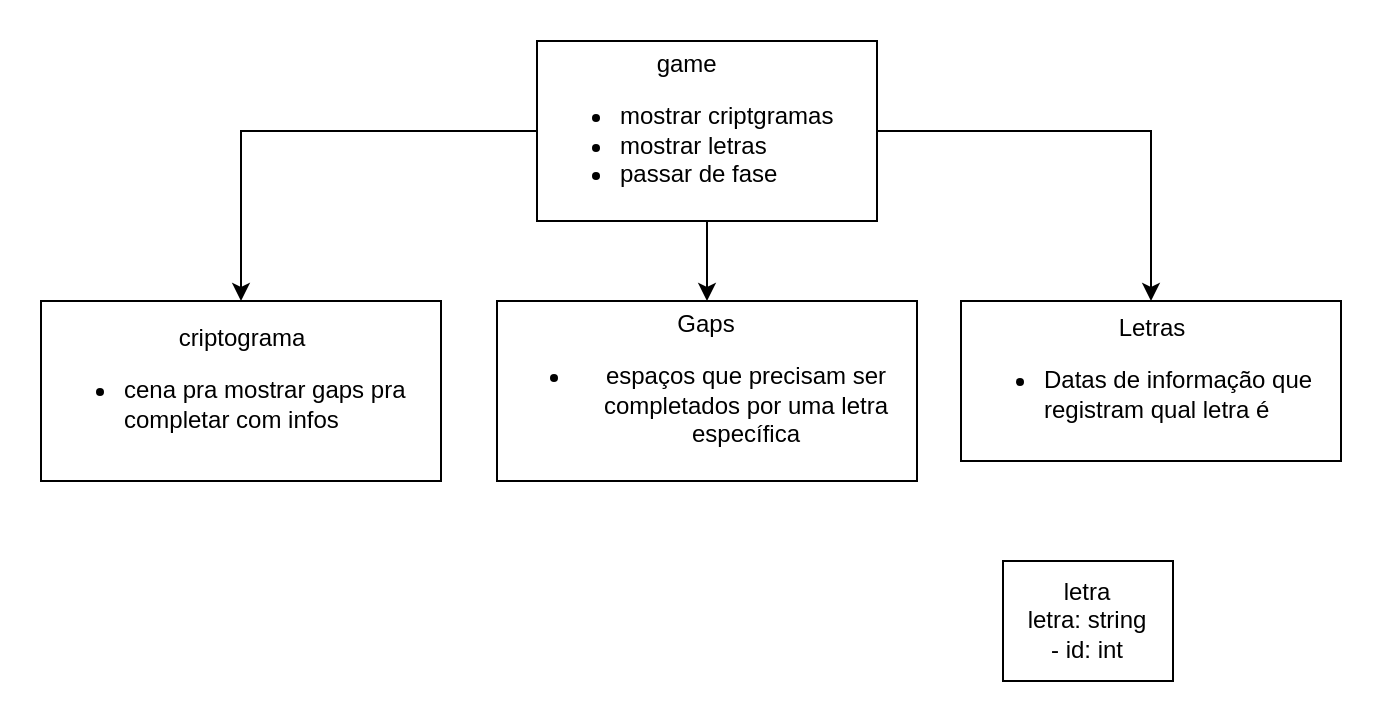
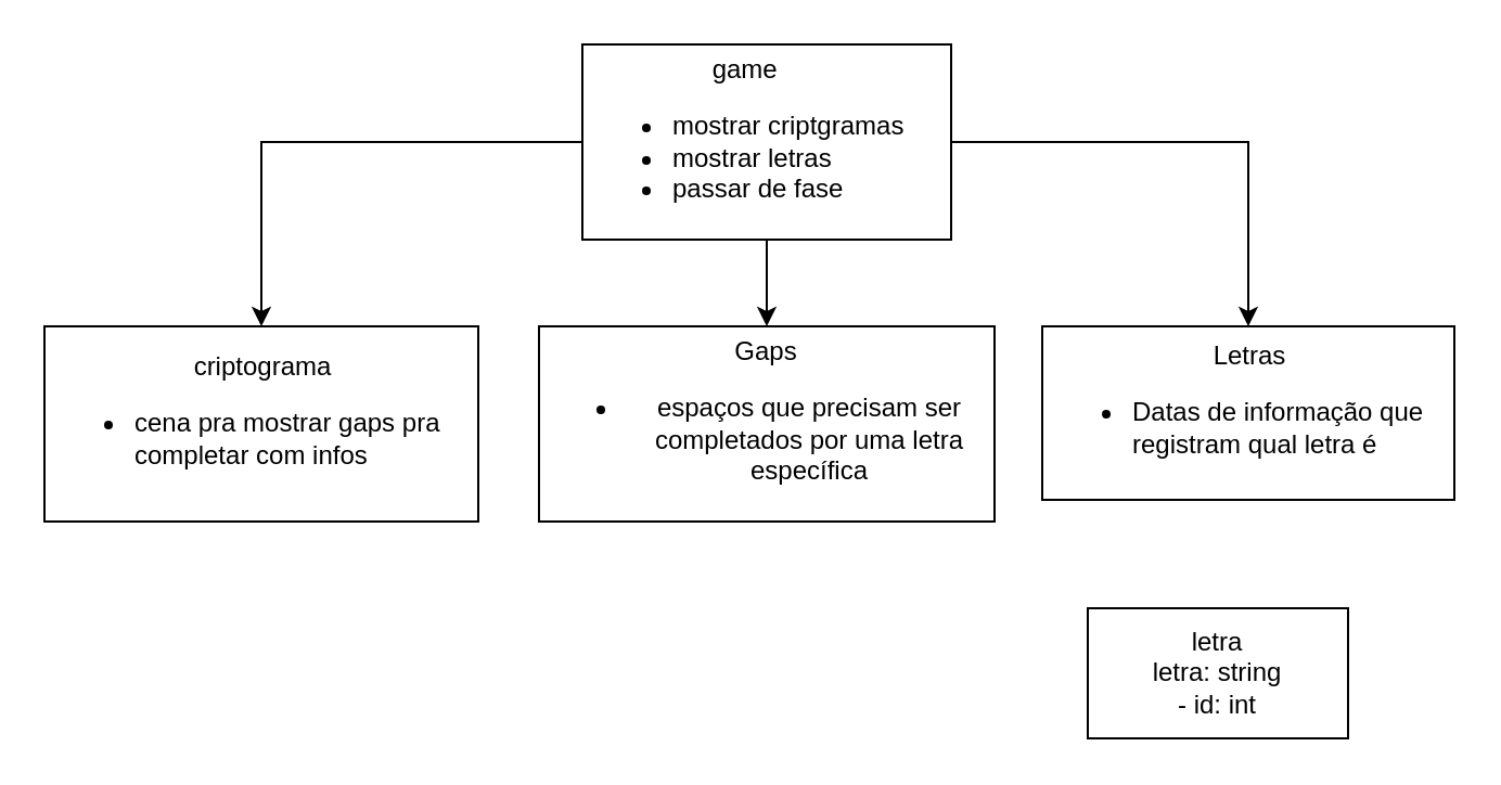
  <mxCell id="0" />
  <mxCell id="1" parent="0" />
  <mxCell id="2" style="edgeStyle=orthogonalEdgeStyle;rounded=0;orthogonalLoop=1;jettySize=auto;html=1;" edge="1" parent="1" source="5" target="6"><mxGeometry relative="1" as="geometry" /></mxCell>
  <mxCell id="3" style="edgeStyle=orthogonalEdgeStyle;rounded=0;orthogonalLoop=1;jettySize=auto;html=1;entryX=0.5;entryY=0;entryDx=0;entryDy=0;" edge="1" parent="1" source="5" target="7"><mxGeometry relative="1" as="geometry" /></mxCell>
  <mxCell id="4" style="edgeStyle=orthogonalEdgeStyle;rounded=0;orthogonalLoop=1;jettySize=auto;html=1;" edge="1" parent="1" source="5" target="8"><mxGeometry relative="1" as="geometry" /></mxCell>
  <mxCell id="5" value="&lt;div style=&quot;text-align: center;&quot;&gt;&lt;span style=&quot;background-color: initial;&quot;&gt;game&lt;/span&gt;&lt;/div&gt;&lt;div&gt;&lt;ul&gt;&lt;li&gt;mostrar criptgramas&lt;/li&gt;&lt;li&gt;mostrar letras&lt;/li&gt;&lt;li&gt;passar de fase&lt;/li&gt;&lt;/ul&gt;&lt;/div&gt;" style="rounded=0;whiteSpace=wrap;html=1;align=left;" vertex="1" parent="1"><mxGeometry x="268" y="20" width="170" height="90" as="geometry" /></mxCell>
  <mxCell id="6" value="&lt;div style=&quot;text-align: center;&quot;&gt;&lt;span style=&quot;background-color: initial;&quot;&gt;criptograma&lt;/span&gt;&lt;/div&gt;&lt;div&gt;&lt;ul&gt;&lt;li&gt;cena pra mostrar gaps pra completar com infos&lt;/li&gt;&lt;/ul&gt;&lt;/div&gt;" style="rounded=0;whiteSpace=wrap;html=1;align=left;" vertex="1" parent="1"><mxGeometry x="20" y="150" width="200" height="90" as="geometry" /></mxCell>
  <mxCell id="7" value="Gaps&lt;div&gt;&lt;ul&gt;&lt;li&gt;espaços que precisam ser completados por uma letra específica&lt;/li&gt;&lt;/ul&gt;&lt;/div&gt;" style="whiteSpace=wrap;html=1;align=center;" vertex="1" parent="1"><mxGeometry x="248" y="150" width="210" height="90" as="geometry" /></mxCell>
  <mxCell id="8" value="&lt;div style=&quot;text-align: center;&quot;&gt;&lt;span style=&quot;background-color: initial;&quot;&gt;Letras&lt;/span&gt;&lt;/div&gt;&lt;div&gt;&lt;ul&gt;&lt;li&gt;Datas de informação que registram qual letra é&lt;/li&gt;&lt;/ul&gt;&lt;/div&gt;" style="whiteSpace=wrap;html=1;align=left;" vertex="1" parent="1"><mxGeometry x="480" y="150" width="190" height="80" as="geometry" /></mxCell>
- <mxCell id="9" value="letra&lt;div&gt;letra: string&lt;br&gt;&lt;div&gt;- id: int&lt;/div&gt;&lt;/div&gt;" style="rounded=0;whiteSpace=wrap;html=1;" vertex="1" parent="1"><mxGeometry x="501" y="280" width="85" height="60" as="geometry" /></mxCell>
+ <mxCell id="9" value="letra&lt;div&gt;letra: string&lt;br&gt;&lt;div&gt;- id: int&lt;/div&gt;&lt;/div&gt;" style="rounded=0;whiteSpace=wrap;html=1;" vertex="1" parent="1"><mxGeometry x="501" y="280" width="120" height="60" as="geometry" /></mxCell>
